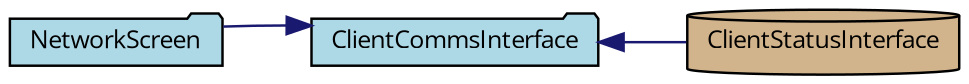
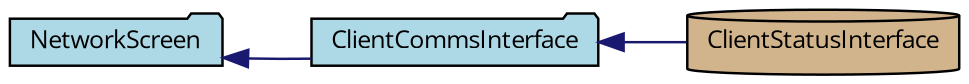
  digraph {
    fontname="Open Sans"
    rankdir=LR
    node [color=black fillcolor=lightblue fontname="Open Sans" fontsize=10 shape=folder style=filled]
    edge [color=midnightblue dir=back fontname="Open Sans" fontsize=10 labelfontname=Helvetica labelfontsize=10 style=solid]
    n1 [height=0.2 label=NetworkScreen width=0.4]
    n2 [height=0.2 label=ClientCommsInterface width=0.4]
    n3 [fillcolor=tan height=0.2 label=ClientStatusInterface shape=cylinder width=0.4]
-   n2 -> n1
+   n1 -> n2
    n2 -> n3
  }
